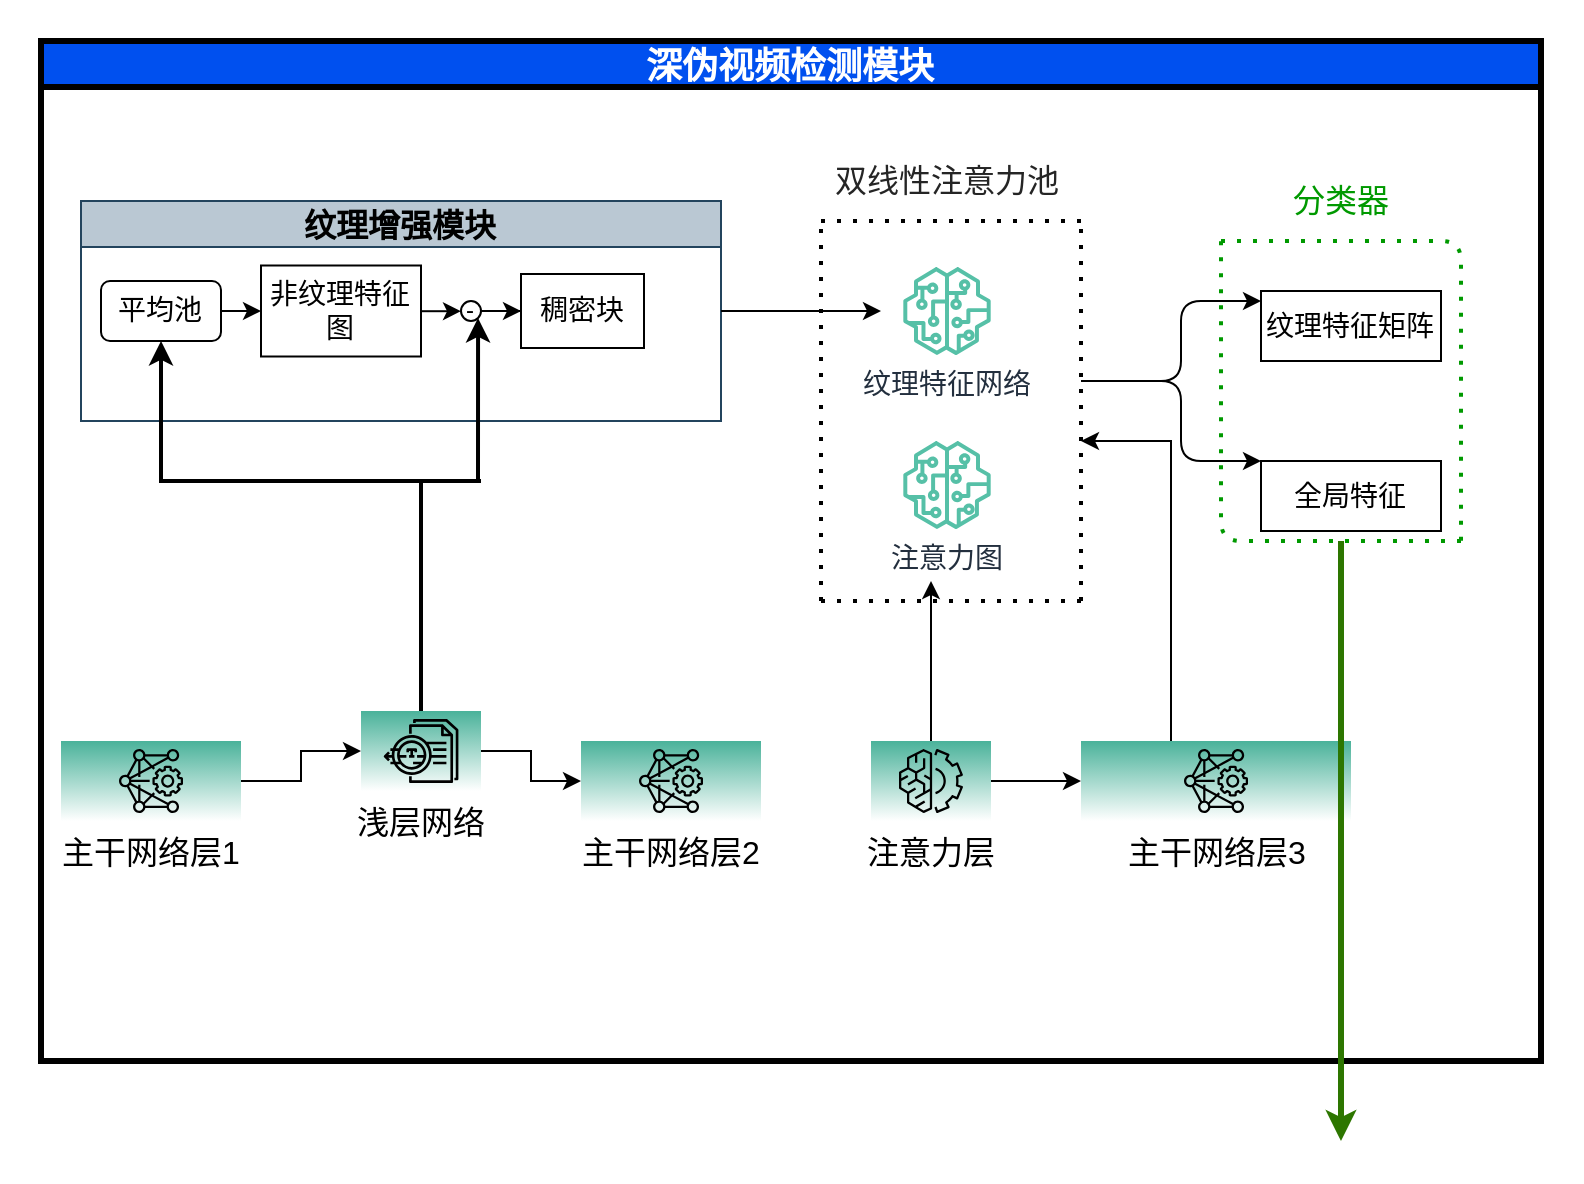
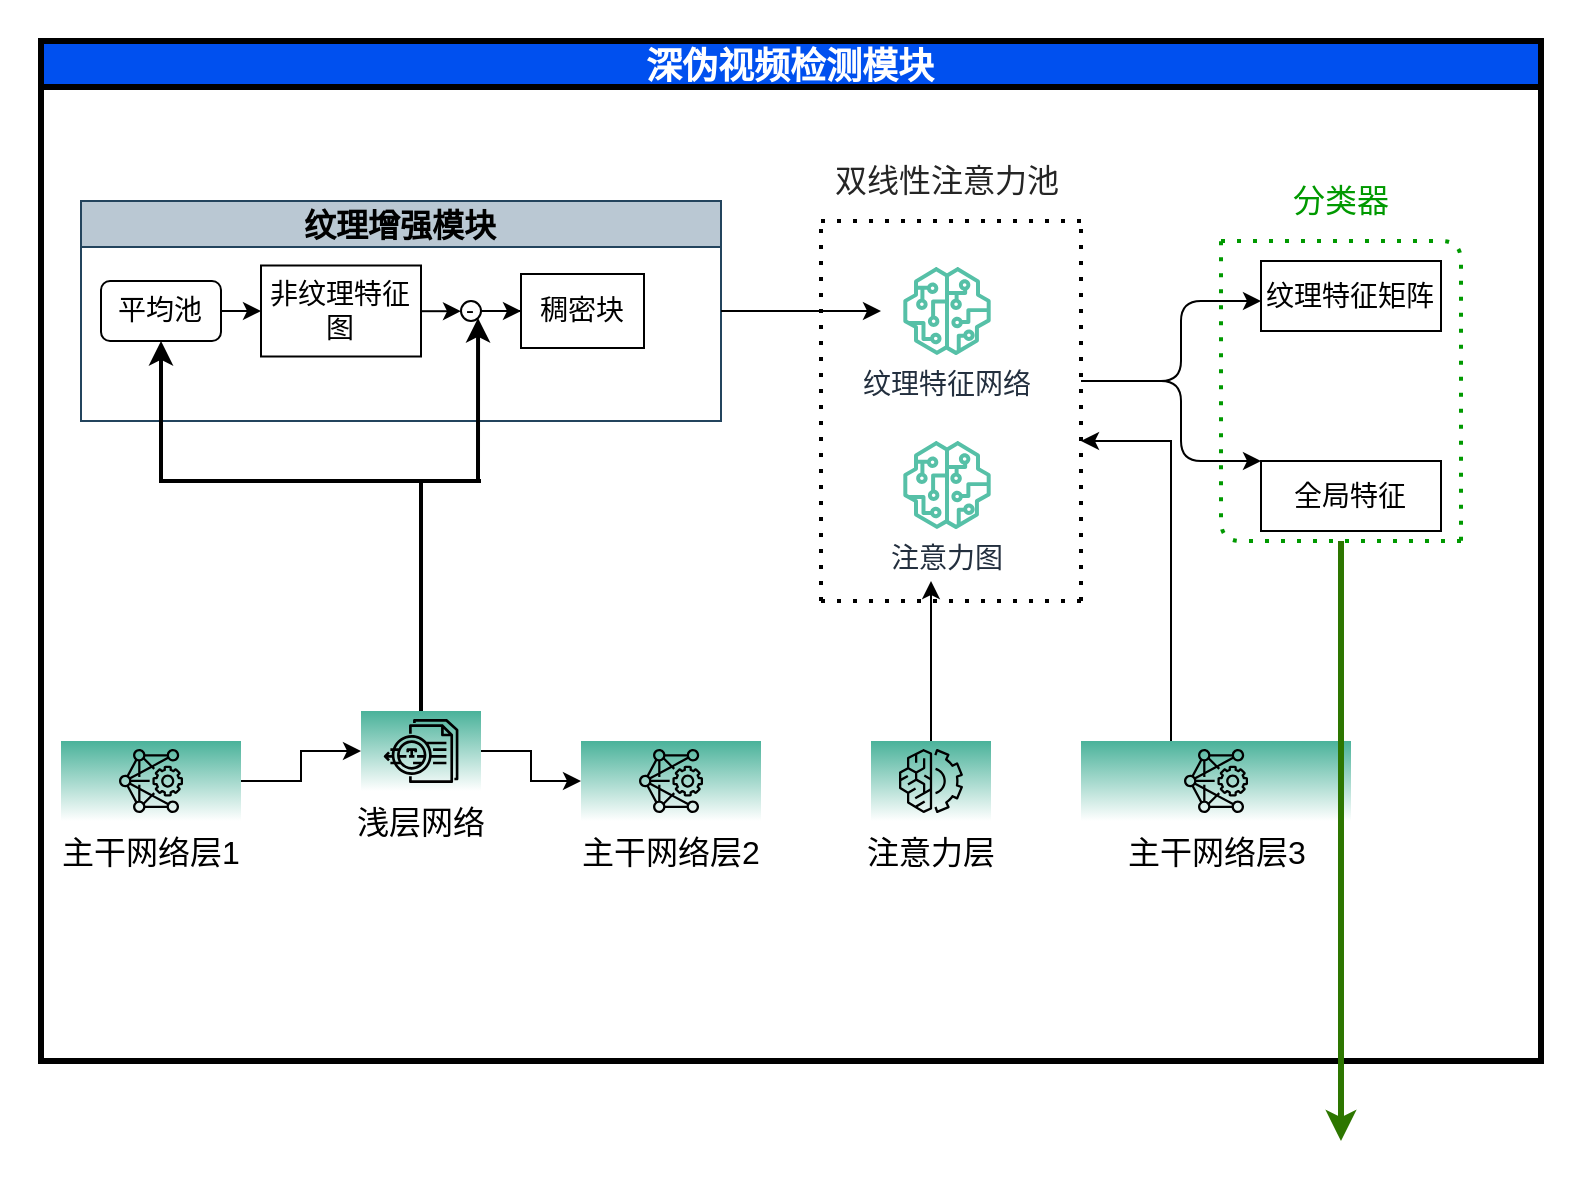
  <mxCell id="0" />
  <mxCell id="1" parent="0" />
  <mxCell id="2" value="深伪视频检测模块" style="swimlane;fillColor=#0050EF;strokeColor=#000000;fontColor=#ffffff;strokeWidth=3;fontSize=18;" vertex="1" parent="1"><mxGeometry x="20" y="20" width="750" height="510" as="geometry" /></mxCell>
  <mxCell id="3" value="&lt;font style=&quot;font-size: 16px&quot;&gt;主干网络层1&lt;/font&gt;" style="sketch=0;points=[[0,0,0],[0.25,0,0],[0.5,0,0],[0.75,0,0],[1,0,0],[0,1,0],[0.25,1,0],[0.5,1,0],[0.75,1,0],[1,1,0],[0,0.25,0],[0,0.5,0],[0,0.75,0],[1,0.25,0],[1,0.5,0],[1,0.75,0]];outlineConnect=0;fontColor=#000000;gradientColor=#4AB29A;gradientDirection=north;fillColor=#ffffff;strokeColor=#000000;dashed=0;verticalLabelPosition=bottom;verticalAlign=top;align=center;html=1;fontSize=12;fontStyle=0;aspect=fixed;shape=mxgraph.aws4.resourceIcon;resIcon=mxgraph.aws4.deep_learning_amis;fontFamily=Helvetica;" vertex="1" parent="2"><mxGeometry x="10" y="350" width="90" height="40" as="geometry" /></mxCell>
  <mxCell id="4" value="&lt;font style=&quot;font-size: 16px&quot;&gt;主干网络层2&lt;/font&gt;" style="sketch=0;points=[[0,0,0],[0.25,0,0],[0.5,0,0],[0.75,0,0],[1,0,0],[0,1,0],[0.25,1,0],[0.5,1,0],[0.75,1,0],[1,1,0],[0,0.25,0],[0,0.5,0],[0,0.75,0],[1,0.25,0],[1,0.5,0],[1,0.75,0]];outlineConnect=0;fontColor=#000000;gradientColor=#4AB29A;gradientDirection=north;fillColor=#ffffff;strokeColor=#000000;dashed=0;verticalLabelPosition=bottom;verticalAlign=top;align=center;html=1;fontSize=12;fontStyle=0;aspect=fixed;shape=mxgraph.aws4.resourceIcon;resIcon=mxgraph.aws4.deep_learning_amis;fontFamily=Helvetica;" vertex="1" parent="2"><mxGeometry x="270" y="350" width="90" height="40" as="geometry" /></mxCell>
  <mxCell id="5" value="&lt;font style=&quot;font-size: 16px&quot;&gt;主干网络层3&lt;/font&gt;" style="sketch=0;points=[[0,0,0],[0.25,0,0],[0.5,0,0],[0.75,0,0],[1,0,0],[0,1,0],[0.25,1,0],[0.5,1,0],[0.75,1,0],[1,1,0],[0,0.25,0],[0,0.5,0],[0,0.75,0],[1,0.25,0],[1,0.5,0],[1,0.75,0]];outlineConnect=0;fontColor=#000000;gradientColor=#4AB29A;gradientDirection=north;fillColor=#ffffff;strokeColor=#000000;dashed=0;verticalLabelPosition=bottom;verticalAlign=top;align=center;html=1;fontSize=12;fontStyle=0;aspect=fixed;shape=mxgraph.aws4.resourceIcon;resIcon=mxgraph.aws4.deep_learning_amis;fontFamily=Helvetica;" vertex="1" parent="2"><mxGeometry x="520" y="350" width="135" height="40" as="geometry" /></mxCell>
  <mxCell id="6" style="edgeStyle=orthogonalEdgeStyle;rounded=0;orthogonalLoop=1;jettySize=auto;html=1;entryX=0;entryY=0.5;entryDx=0;entryDy=0;" edge="1" parent="2" source="7" target="4"><mxGeometry relative="1" as="geometry" /></mxCell>
  <mxCell id="7" value="&lt;font style=&quot;font-size: 16px&quot;&gt;浅层网络&lt;/font&gt;" style="sketch=0;points=[[0,0,0],[0.25,0,0],[0.5,0,0],[0.75,0,0],[1,0,0],[0,1,0],[0.25,1,0],[0.5,1,0],[0.75,1,0],[1,1,0],[0,0.25,0],[0,0.5,0],[0,0.75,0],[1,0.25,0],[1,0.5,0],[1,0.75,0]];outlineConnect=0;fontColor=#000000;gradientColor=#4AB29A;gradientDirection=north;fillColor=#ffffff;strokeColor=#000000;dashed=0;verticalLabelPosition=bottom;verticalAlign=top;align=center;html=1;fontSize=12;fontStyle=0;aspect=fixed;shape=mxgraph.aws4.resourceIcon;resIcon=mxgraph.aws4.textract;fontFamily=Helvetica;" vertex="1" parent="2"><mxGeometry x="160" y="335" width="60" height="40" as="geometry" /></mxCell>
  <mxCell id="8" value="" style="edgeStyle=orthogonalEdgeStyle;rounded=0;orthogonalLoop=1;jettySize=auto;html=1;" edge="1" parent="2" source="3" target="7"><mxGeometry relative="1" as="geometry" /></mxCell>
- <mxCell id="9" style="edgeStyle=orthogonalEdgeStyle;rounded=0;orthogonalLoop=1;jettySize=auto;html=1;exitX=1;exitY=0.5;exitDx=0;exitDy=0;exitPerimeter=0;entryX=0;entryY=0.5;entryDx=0;entryDy=0;entryPerimeter=0;" edge="1" parent="2" source="10" target="5"><mxGeometry relative="1" as="geometry" /></mxCell>
  <mxCell id="10" value="&lt;font style=&quot;font-size: 16px&quot;&gt;注意力层&lt;/font&gt;" style="sketch=0;points=[[0,0,0],[0.25,0,0],[0.5,0,0],[0.75,0,0],[1,0,0],[0,1,0],[0.25,1,0],[0.5,1,0],[0.75,1,0],[1,1,0],[0,0.25,0],[0,0.5,0],[0,0.75,0],[1,0.25,0],[1,0.5,0],[1,0.75,0]];outlineConnect=0;fontColor=#000000;gradientColor=#4AB29A;gradientDirection=north;fillColor=#ffffff;strokeColor=#000000;dashed=0;verticalLabelPosition=bottom;verticalAlign=top;align=center;html=1;fontSize=12;fontStyle=0;aspect=fixed;shape=mxgraph.aws4.resourceIcon;resIcon=mxgraph.aws4.machine_learning;fontFamily=Helvetica;" vertex="1" parent="2"><mxGeometry x="415" y="350" width="60" height="40" as="geometry" /></mxCell>
  <mxCell id="11" value="纹理增强模块" style="swimlane;startSize=23;fontSize=16;fillColor=#bac8d3;strokeColor=#23445d;" vertex="1" parent="2"><mxGeometry x="20" y="80" width="320" height="110" as="geometry" /></mxCell>
  <mxCell id="12" value="&lt;font style=&quot;font-size: 14px&quot;&gt;平均池&lt;/font&gt;" style="rounded=1;whiteSpace=wrap;html=1;" vertex="1" parent="11"><mxGeometry x="10" y="40" width="60" height="30" as="geometry" /></mxCell>
  <mxCell id="13" style="edgeStyle=orthogonalEdgeStyle;rounded=0;orthogonalLoop=1;jettySize=auto;html=1;entryX=0;entryY=0.5;entryDx=0;entryDy=0;" edge="1" parent="11" source="14" target="18"><mxGeometry relative="1" as="geometry" /></mxCell>
  <mxCell id="14" value="&lt;font style=&quot;font-size: 14px&quot;&gt;非纹理特征图&lt;/font&gt;" style="rounded=0;whiteSpace=wrap;html=1;" vertex="1" parent="11"><mxGeometry x="90" y="32.25" width="80" height="45.5" as="geometry" /></mxCell>
  <mxCell id="15" style="edgeStyle=orthogonalEdgeStyle;rounded=0;orthogonalLoop=1;jettySize=auto;html=1;exitX=1;exitY=0.5;exitDx=0;exitDy=0;" edge="1" parent="11" source="12" target="14"><mxGeometry relative="1" as="geometry"><mxPoint x="101.5" y="57" as="targetPoint" /></mxGeometry></mxCell>
  <mxCell id="16" value="&lt;font style=&quot;font-size: 14px&quot;&gt;稠密块&lt;/font&gt;" style="rounded=0;whiteSpace=wrap;html=1;" vertex="1" parent="11"><mxGeometry x="220" y="36.5" width="61.5" height="37" as="geometry" /></mxCell>
  <mxCell id="17" style="edgeStyle=orthogonalEdgeStyle;rounded=0;orthogonalLoop=1;jettySize=auto;html=1;" edge="1" parent="11" source="18" target="16"><mxGeometry relative="1" as="geometry" /></mxCell>
  <mxCell id="18" value="-&lt;br&gt;" style="ellipse;whiteSpace=wrap;html=1;aspect=fixed;" vertex="1" parent="11"><mxGeometry x="190" y="50" width="10" height="10" as="geometry" /></mxCell>
  <mxCell id="19" style="edgeStyle=orthogonalEdgeStyle;rounded=0;orthogonalLoop=1;jettySize=auto;html=1;entryX=0.5;entryY=1;entryDx=0;entryDy=0;strokeWidth=2;" edge="1" parent="2" target="12"><mxGeometry relative="1" as="geometry"><mxPoint x="40" y="220" as="targetPoint" /><mxPoint x="220" y="220" as="sourcePoint" /><Array as="points"><mxPoint x="60" y="220" /></Array></mxGeometry></mxCell>
  <mxCell id="20" style="edgeStyle=orthogonalEdgeStyle;rounded=0;orthogonalLoop=1;jettySize=auto;html=1;entryX=1;entryY=1;entryDx=0;entryDy=0;strokeWidth=2;" edge="1" parent="2" source="7" target="18"><mxGeometry relative="1" as="geometry"><mxPoint x="300" y="200" as="targetPoint" /><Array as="points"><mxPoint x="190" y="220" /><mxPoint x="219" y="220" /></Array></mxGeometry></mxCell>
  <mxCell id="21" value="&lt;font style=&quot;font-size: 14px&quot;&gt;注意力图&lt;/font&gt;" style="sketch=0;outlineConnect=0;fontColor=#232F3E;gradientColor=none;fillColor=#56C0A7;strokeColor=none;dashed=0;verticalLabelPosition=bottom;verticalAlign=top;align=center;html=1;fontSize=12;fontStyle=0;aspect=fixed;pointerEvents=1;shape=mxgraph.aws4.sagemaker_model;" vertex="1" parent="2"><mxGeometry x="431" y="200" width="44" height="44" as="geometry" /></mxCell>
  <mxCell id="22" value="&lt;font style=&quot;font-size: 14px&quot;&gt;纹理特征网络&lt;/font&gt;" style="sketch=0;outlineConnect=0;fontColor=#232F3E;gradientColor=none;fillColor=#56C0A7;strokeColor=none;dashed=0;verticalLabelPosition=bottom;verticalAlign=top;align=center;html=1;fontSize=12;fontStyle=0;aspect=fixed;pointerEvents=1;shape=mxgraph.aws4.sagemaker_model;" vertex="1" parent="2"><mxGeometry x="431" y="113" width="44" height="44" as="geometry" /></mxCell>
  <mxCell id="23" value="" style="endArrow=none;dashed=1;html=1;dashPattern=1 3;strokeWidth=2;" edge="1" parent="2"><mxGeometry width="50" height="50" relative="1" as="geometry"><mxPoint x="390" y="280" as="sourcePoint" /><mxPoint x="390" y="90" as="targetPoint" /></mxGeometry></mxCell>
  <mxCell id="24" value="" style="endArrow=none;dashed=1;html=1;dashPattern=1 3;strokeWidth=2;" edge="1" parent="2"><mxGeometry width="50" height="50" relative="1" as="geometry"><mxPoint x="390" y="280" as="sourcePoint" /><mxPoint x="520" y="280" as="targetPoint" /></mxGeometry></mxCell>
  <mxCell id="25" value="" style="endArrow=none;dashed=1;html=1;dashPattern=1 3;strokeWidth=2;" edge="1" parent="2"><mxGeometry width="50" height="50" relative="1" as="geometry"><mxPoint x="390" y="90" as="sourcePoint" /><mxPoint x="520" y="90" as="targetPoint" /></mxGeometry></mxCell>
  <mxCell id="26" value="" style="endArrow=none;dashed=1;html=1;dashPattern=1 3;strokeWidth=2;" edge="1" parent="2"><mxGeometry width="50" height="50" relative="1" as="geometry"><mxPoint x="520" y="280" as="sourcePoint" /><mxPoint x="520" y="90" as="targetPoint" /></mxGeometry></mxCell>
  <mxCell id="27" value="&lt;span style=&quot;color: rgb(37 , 37 , 37) ; font-family: &amp;#34;roboto&amp;#34; , &amp;#34;arial&amp;#34; , sans-serif&quot;&gt;&lt;font style=&quot;font-size: 16px&quot;&gt;双线性注意力池&lt;/font&gt;&lt;/span&gt;" style="text;html=1;resizable=0;autosize=1;align=center;verticalAlign=middle;points=[];fillColor=none;strokeColor=none;rounded=0;" vertex="1" parent="2"><mxGeometry x="388" y="60" width="130" height="20" as="geometry" /></mxCell>
  <mxCell id="28" value="" style="endArrow=classic;html=1;" edge="1" parent="2"><mxGeometry width="50" height="50" relative="1" as="geometry"><mxPoint x="520" y="170" as="sourcePoint" /><mxPoint x="610" y="130" as="targetPoint" /><Array as="points"><mxPoint x="570" y="170" /><mxPoint x="570" y="130" /></Array></mxGeometry></mxCell>
  <mxCell id="29" value="" style="endArrow=classic;html=1;" edge="1" parent="2"><mxGeometry width="50" height="50" relative="1" as="geometry"><mxPoint x="520" y="170" as="sourcePoint" /><mxPoint x="610" y="210" as="targetPoint" /><Array as="points"><mxPoint x="570" y="170" /><mxPoint x="570" y="210" /></Array></mxGeometry></mxCell>
- <mxCell id="30" value="&lt;font style=&quot;font-size: 14px&quot;&gt;纹理特征矩阵&lt;/font&gt;" style="rounded=0;whiteSpace=wrap;html=1;" vertex="1" parent="2"><mxGeometry x="610" y="125" width="90" height="35" as="geometry" /></mxCell>
+ <mxCell id="30" value="&lt;font style=&quot;font-size: 14px&quot;&gt;纹理特征矩阵&lt;/font&gt;" style="rounded=0;whiteSpace=wrap;html=1;" vertex="1" parent="2"><mxGeometry x="610" y="110" width="90" height="35" as="geometry" /></mxCell>
  <mxCell id="31" value="&lt;font style=&quot;font-size: 14px&quot;&gt;全局特征&lt;/font&gt;" style="rounded=0;whiteSpace=wrap;html=1;" vertex="1" parent="2"><mxGeometry x="610" y="210" width="90" height="35" as="geometry" /></mxCell>
  <mxCell id="32" value="" style="endArrow=none;dashed=1;html=1;dashPattern=1 3;strokeWidth=2;strokeColor=#009900;" edge="1" parent="2"><mxGeometry width="50" height="50" relative="1" as="geometry"><mxPoint x="590" y="100" as="sourcePoint" /><mxPoint x="710" y="250" as="targetPoint" /><Array as="points"><mxPoint x="710" y="100" /></Array></mxGeometry></mxCell>
  <mxCell id="33" value="&lt;font style=&quot;font-size: 16px&quot; color=&quot;#009900&quot;&gt;分类器&lt;/font&gt;" style="text;html=1;resizable=0;autosize=1;align=center;verticalAlign=middle;points=[];fillColor=none;strokeColor=none;rounded=0;" vertex="1" parent="2"><mxGeometry x="620" y="70" width="60" height="20" as="geometry" /></mxCell>
  <mxCell id="34" style="edgeStyle=orthogonalEdgeStyle;rounded=0;orthogonalLoop=1;jettySize=auto;html=1;" edge="1" parent="1" source="10"><mxGeometry relative="1" as="geometry"><mxPoint x="465" y="290" as="targetPoint" /></mxGeometry></mxCell>
  <mxCell id="35" style="edgeStyle=orthogonalEdgeStyle;rounded=0;orthogonalLoop=1;jettySize=auto;html=1;exitX=1;exitY=0.5;exitDx=0;exitDy=0;" edge="1" parent="1" source="11"><mxGeometry relative="1" as="geometry"><mxPoint x="440" y="155" as="targetPoint" /></mxGeometry></mxCell>
  <mxCell id="36" style="edgeStyle=orthogonalEdgeStyle;rounded=0;orthogonalLoop=1;jettySize=auto;html=1;" edge="1" parent="1" source="5"><mxGeometry relative="1" as="geometry"><mxPoint x="540" y="220" as="targetPoint" /><Array as="points"><mxPoint x="585" y="300" /><mxPoint x="585" y="300" /></Array></mxGeometry></mxCell>
  <mxCell id="37" value="" style="endArrow=none;dashed=1;html=1;dashPattern=1 3;strokeWidth=2;strokeColor=#009900;" edge="1" parent="1"><mxGeometry width="50" height="50" relative="1" as="geometry"><mxPoint x="730" y="270" as="sourcePoint" /><mxPoint x="610" y="120" as="targetPoint" /><Array as="points"><mxPoint x="610" y="270" /></Array></mxGeometry></mxCell>
  <mxCell id="38" value="" style="endArrow=classic;html=1;strokeWidth=3;strokeColor=#2D7600;fillColor=#60a917;" edge="1" parent="1"><mxGeometry width="50" height="50" relative="1" as="geometry"><mxPoint x="670" y="270" as="sourcePoint" /><mxPoint x="670" y="570" as="targetPoint" /><Array as="points" /></mxGeometry></mxCell>
